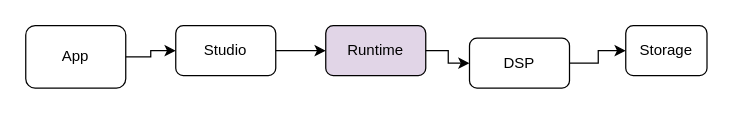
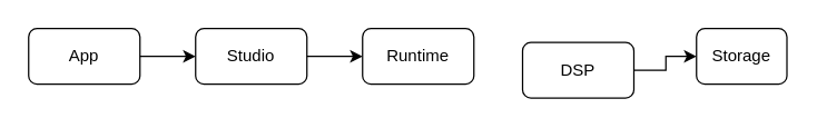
  <mxCell id="0" />
  <mxCell id="1" parent="0" />
- <mxCell id="2" value="App" style="rounded=1;whiteSpace=wrap;html=1;" vertex="1" parent="1"><mxGeometry x="20" y="20" width="80" height="50" as="geometry" /></mxCell>
+ <mxCell id="2" value="App" style="rounded=1;whiteSpace=wrap;html=1;" vertex="1" parent="1"><mxGeometry x="20" y="20" width="80" height="40" as="geometry" /></mxCell>
  <mxCell id="3" value="Studio" style="rounded=1;whiteSpace=wrap;html=1;" vertex="1" parent="1"><mxGeometry x="140" y="20" width="80" height="40" as="geometry" /></mxCell>
- <mxCell id="4" value="Runtime" style="rounded=1;whiteSpace=wrap;html=1;fillColor=#e1d5e7;" vertex="1" parent="1"><mxGeometry x="260" y="20" width="80" height="40" as="geometry" /></mxCell>
+ <mxCell id="4" value="Runtime" style="rounded=1;whiteSpace=wrap;html=1;" vertex="1" parent="1"><mxGeometry x="260" y="20" width="80" height="40" as="geometry" /></mxCell>
  <mxCell id="5" value="DSP" style="rounded=1;whiteSpace=wrap;html=1;" vertex="1" parent="1"><mxGeometry x="375" y="30" width="80" height="40" as="geometry" /></mxCell>
  <mxCell id="6" value="Storage" style="rounded=1;whiteSpace=wrap;html=1;" vertex="1" parent="1"><mxGeometry x="500" y="20" width="65" height="40" as="geometry" /></mxCell>
  <mxCell id="7" style="edgeStyle=elbowEdgeStyle;rounded=0;orthogonalLoop=1;jettySize=auto;html=1;exitX=1;exitY=0.5;exitPerimeter=1;entryX=0;entryY=0.5;entryPerimeter=1;" edge="1" parent="1" source="2" target="3"><mxGeometry relative="1" as="geometry" /></mxCell>
  <mxCell id="8" style="edgeStyle=elbowEdgeStyle;rounded=0;orthogonalLoop=1;jettySize=auto;html=1;exitX=1;exitY=0.5;exitPerimeter=1;entryX=0;entryY=0.5;entryPerimeter=1;" edge="1" parent="1" source="3" target="4"><mxGeometry relative="1" as="geometry" /></mxCell>
- <mxCell id="9" style="edgeStyle=elbowEdgeStyle;rounded=0;orthogonalLoop=1;jettySize=auto;html=1;exitX=1;exitY=0.5;exitPerimeter=1;entryX=0;entryY=0.5;entryPerimeter=1;" edge="1" parent="1" source="4" target="5"><mxGeometry relative="1" as="geometry" /></mxCell>
  <mxCell id="10" style="edgeStyle=elbowEdgeStyle;rounded=0;orthogonalLoop=1;jettySize=auto;html=1;exitX=1;exitY=0.5;exitPerimeter=1;entryX=0;entryY=0.5;entryPerimeter=1;" edge="1" parent="1" source="5" target="6"><mxGeometry relative="1" as="geometry" /></mxCell>
